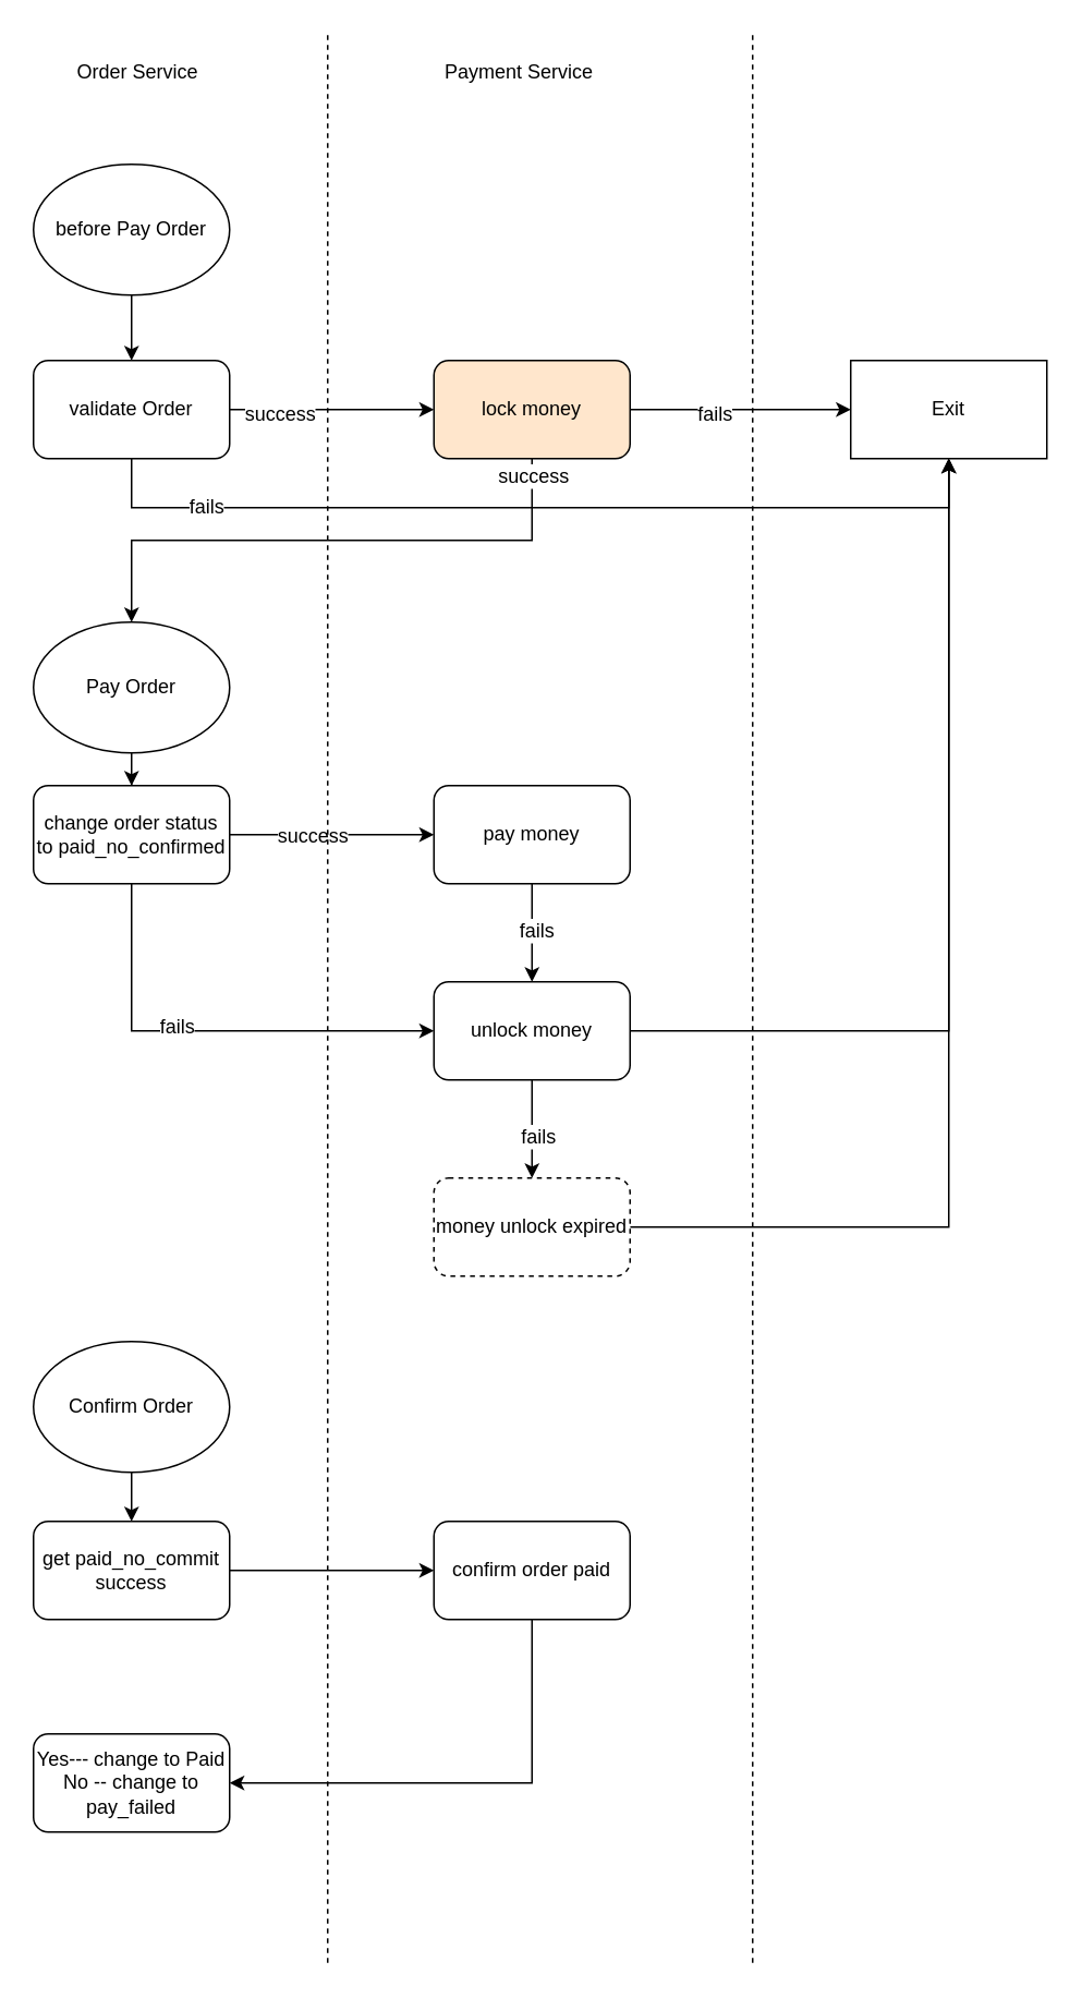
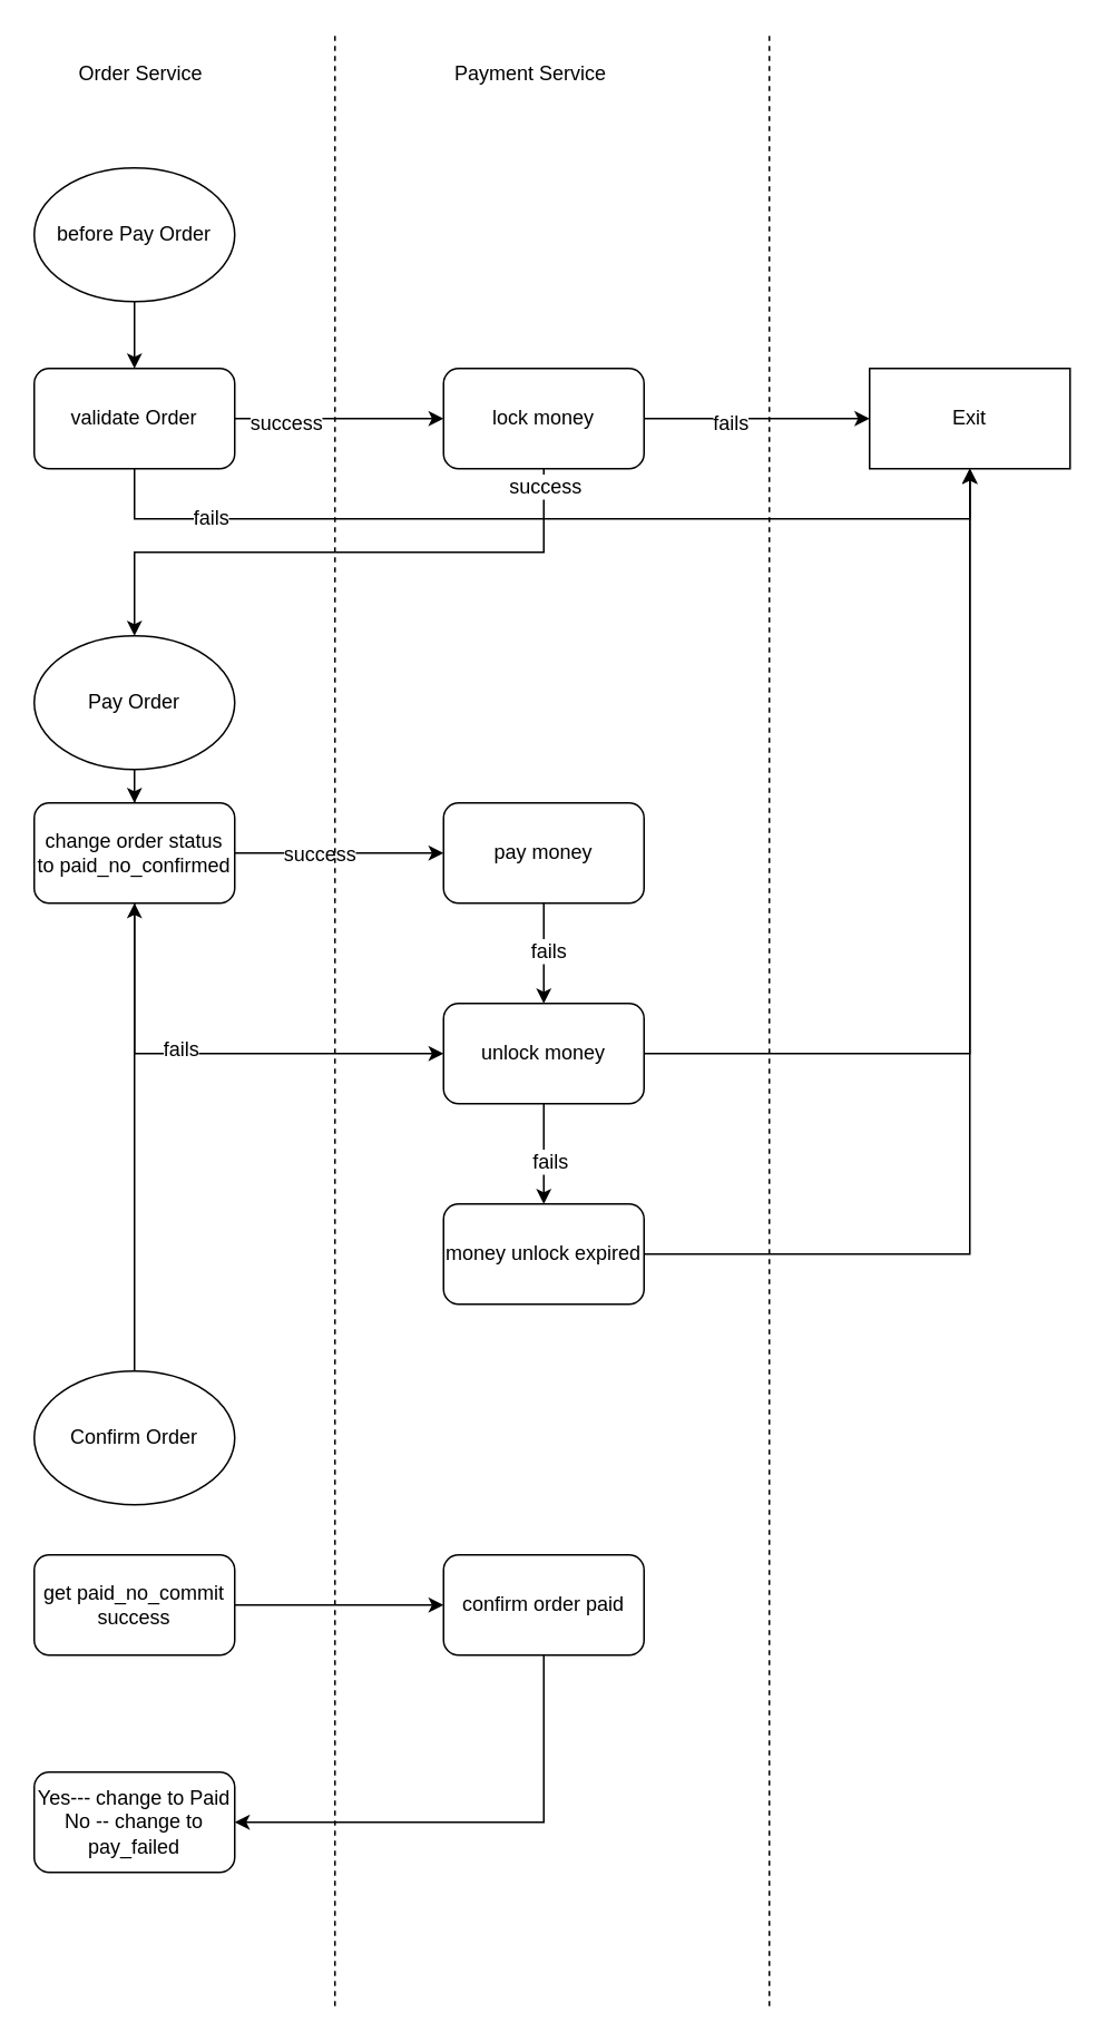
  <mxCell id="0" />
  <mxCell id="1" parent="0" />
  <mxCell id="2" style="edgeStyle=orthogonalEdgeStyle;rounded=0;orthogonalLoop=1;jettySize=auto;html=1;entryX=0.5;entryY=0;entryDx=0;entryDy=0;" edge="1" parent="1" source="3" target="8"><mxGeometry relative="1" as="geometry" /></mxCell>
  <mxCell id="3" value="before Pay Order" style="ellipse;whiteSpace=wrap;html=1;" vertex="1" parent="1"><mxGeometry x="20" y="100" width="120" height="80" as="geometry" /></mxCell>
  <mxCell id="4" value="" style="edgeStyle=orthogonalEdgeStyle;rounded=0;orthogonalLoop=1;jettySize=auto;html=1;" edge="1" parent="1" source="8" target="13"><mxGeometry relative="1" as="geometry" /></mxCell>
  <mxCell id="5" value="success" style="text;html=1;resizable=0;points=[];align=center;verticalAlign=middle;labelBackgroundColor=#ffffff;" vertex="1" connectable="0" parent="4"><mxGeometry x="-0.52" y="-2" relative="1" as="geometry"><mxPoint as="offset" /></mxGeometry></mxCell>
  <mxCell id="6" style="edgeStyle=orthogonalEdgeStyle;rounded=0;orthogonalLoop=1;jettySize=auto;html=1;entryX=0.5;entryY=1;entryDx=0;entryDy=0;" edge="1" parent="1" source="8" target="14"><mxGeometry relative="1" as="geometry"><Array as="points"><mxPoint x="80" y="310" /><mxPoint x="580" y="310" /></Array></mxGeometry></mxCell>
  <mxCell id="7" value="fails" style="text;html=1;resizable=0;points=[];align=center;verticalAlign=middle;labelBackgroundColor=#ffffff;" vertex="1" connectable="0" parent="6"><mxGeometry x="-0.733" y="1" relative="1" as="geometry"><mxPoint as="offset" /></mxGeometry></mxCell>
  <mxCell id="8" value="validate Order" style="rounded=1;whiteSpace=wrap;html=1;" vertex="1" parent="1"><mxGeometry x="20" y="220" width="120" height="60" as="geometry" /></mxCell>
  <mxCell id="9" style="edgeStyle=orthogonalEdgeStyle;rounded=0;orthogonalLoop=1;jettySize=auto;html=1;entryX=0;entryY=0.5;entryDx=0;entryDy=0;" edge="1" parent="1" source="13" target="14"><mxGeometry relative="1" as="geometry" /></mxCell>
  <mxCell id="10" value="fails" style="text;html=1;resizable=0;points=[];align=center;verticalAlign=middle;labelBackgroundColor=#ffffff;" vertex="1" connectable="0" parent="9"><mxGeometry x="-0.244" y="-2" relative="1" as="geometry"><mxPoint as="offset" /></mxGeometry></mxCell>
  <mxCell id="11" style="edgeStyle=orthogonalEdgeStyle;rounded=0;orthogonalLoop=1;jettySize=auto;html=1;" edge="1" parent="1" source="13" target="16"><mxGeometry relative="1" as="geometry"><Array as="points"><mxPoint x="325" y="330" /><mxPoint x="80" y="330" /></Array></mxGeometry></mxCell>
  <mxCell id="12" value="success" style="text;html=1;resizable=0;points=[];align=center;verticalAlign=middle;labelBackgroundColor=#ffffff;" vertex="1" connectable="0" parent="11"><mxGeometry x="-0.76" y="2" relative="1" as="geometry"><mxPoint x="-2" y="-31" as="offset" /></mxGeometry></mxCell>
- <mxCell id="13" value="lock money" style="rounded=1;whiteSpace=wrap;html=1;fillColor=#ffe6cc;" vertex="1" parent="1"><mxGeometry x="265" y="220" width="120" height="60" as="geometry" /></mxCell>
+ <mxCell id="13" value="lock money" style="rounded=1;whiteSpace=wrap;html=1;" vertex="1" parent="1"><mxGeometry x="265" y="220" width="120" height="60" as="geometry" /></mxCell>
  <mxCell id="14" value="Exit" style="rounded=0;whiteSpace=wrap;html=1;" vertex="1" parent="1"><mxGeometry x="520" y="220" width="120" height="60" as="geometry" /></mxCell>
  <mxCell id="15" style="edgeStyle=orthogonalEdgeStyle;rounded=0;orthogonalLoop=1;jettySize=auto;html=1;" edge="1" parent="1" source="16" target="21"><mxGeometry relative="1" as="geometry" /></mxCell>
  <mxCell id="16" value="Pay Order" style="ellipse;whiteSpace=wrap;html=1;" vertex="1" parent="1"><mxGeometry x="20" y="380" width="120" height="80" as="geometry" /></mxCell>
  <mxCell id="17" style="edgeStyle=orthogonalEdgeStyle;rounded=0;orthogonalLoop=1;jettySize=auto;html=1;entryX=0;entryY=0.5;entryDx=0;entryDy=0;" edge="1" parent="1" source="21" target="24"><mxGeometry relative="1" as="geometry" /></mxCell>
  <mxCell id="18" value="success" style="text;html=1;resizable=0;points=[];align=center;verticalAlign=middle;labelBackgroundColor=#ffffff;" vertex="1" connectable="0" parent="17"><mxGeometry x="-0.6" relative="1" as="geometry"><mxPoint x="25" as="offset" /></mxGeometry></mxCell>
  <mxCell id="19" style="edgeStyle=orthogonalEdgeStyle;rounded=0;orthogonalLoop=1;jettySize=auto;html=1;entryX=0;entryY=0.5;entryDx=0;entryDy=0;" edge="1" parent="1" source="21" target="28"><mxGeometry relative="1" as="geometry"><Array as="points"><mxPoint x="80" y="630" /></Array></mxGeometry></mxCell>
  <mxCell id="20" value="fails" style="text;html=1;resizable=0;points=[];align=center;verticalAlign=middle;labelBackgroundColor=#ffffff;" vertex="1" connectable="0" parent="19"><mxGeometry x="-0.367" y="27" relative="1" as="geometry"><mxPoint as="offset" /></mxGeometry></mxCell>
  <mxCell id="21" value="change order status&lt;br&gt;to paid_no_confirmed" style="rounded=1;whiteSpace=wrap;html=1;" vertex="1" parent="1"><mxGeometry x="20" y="480" width="120" height="60" as="geometry" /></mxCell>
  <mxCell id="22" style="edgeStyle=orthogonalEdgeStyle;rounded=0;orthogonalLoop=1;jettySize=auto;html=1;" edge="1" parent="1" source="24" target="28"><mxGeometry relative="1" as="geometry" /></mxCell>
  <mxCell id="23" value="fails" style="text;html=1;resizable=0;points=[];align=center;verticalAlign=middle;labelBackgroundColor=#ffffff;" vertex="1" connectable="0" parent="22"><mxGeometry x="-0.067" y="2" relative="1" as="geometry"><mxPoint as="offset" /></mxGeometry></mxCell>
  <mxCell id="24" value="pay money" style="rounded=1;whiteSpace=wrap;html=1;" vertex="1" parent="1"><mxGeometry x="265" y="480" width="120" height="60" as="geometry" /></mxCell>
  <mxCell id="25" style="edgeStyle=orthogonalEdgeStyle;rounded=0;orthogonalLoop=1;jettySize=auto;html=1;entryX=0.5;entryY=0;entryDx=0;entryDy=0;" edge="1" parent="1" source="28" target="30"><mxGeometry relative="1" as="geometry" /></mxCell>
  <mxCell id="26" value="fails" style="text;html=1;resizable=0;points=[];align=center;verticalAlign=middle;labelBackgroundColor=#ffffff;" vertex="1" connectable="0" parent="25"><mxGeometry x="0.133" y="3" relative="1" as="geometry"><mxPoint as="offset" /></mxGeometry></mxCell>
  <mxCell id="27" style="edgeStyle=orthogonalEdgeStyle;rounded=0;orthogonalLoop=1;jettySize=auto;html=1;entryX=0.5;entryY=1;entryDx=0;entryDy=0;" edge="1" parent="1" source="28" target="14"><mxGeometry relative="1" as="geometry"><Array as="points"><mxPoint x="580" y="630" /></Array></mxGeometry></mxCell>
  <mxCell id="28" value="unlock money" style="rounded=1;whiteSpace=wrap;html=1;" vertex="1" parent="1"><mxGeometry x="265" y="600" width="120" height="60" as="geometry" /></mxCell>
  <mxCell id="29" style="edgeStyle=orthogonalEdgeStyle;rounded=0;orthogonalLoop=1;jettySize=auto;html=1;entryX=0.5;entryY=1;entryDx=0;entryDy=0;" edge="1" parent="1" source="30" target="14"><mxGeometry relative="1" as="geometry" /></mxCell>
- <mxCell id="30" value="money unlock expired" style="rounded=1;whiteSpace=wrap;html=1;dashed=1;" vertex="1" parent="1"><mxGeometry x="265" y="720" width="120" height="60" as="geometry" /></mxCell>
- <mxCell id="31" style="edgeStyle=orthogonalEdgeStyle;rounded=0;orthogonalLoop=1;jettySize=auto;html=1;entryX=0.5;entryY=0;entryDx=0;entryDy=0;" edge="1" parent="1" source="32" target="34"><mxGeometry relative="1" as="geometry" /></mxCell>
+ <mxCell id="30" value="money unlock expired" style="rounded=1;whiteSpace=wrap;html=1;" vertex="1" parent="1"><mxGeometry x="265" y="720" width="120" height="60" as="geometry" /></mxCell>
+ <mxCell id="31" style="edgeStyle=orthogonalEdgeStyle;rounded=0;orthogonalLoop=1;jettySize=auto;html=1;" edge="1" parent="1" source="32" target="21"><mxGeometry relative="1" as="geometry" /></mxCell>
  <mxCell id="32" value="Confirm Order" style="ellipse;whiteSpace=wrap;html=1;" vertex="1" parent="1"><mxGeometry x="20" y="820" width="120" height="80" as="geometry" /></mxCell>
  <mxCell id="33" style="edgeStyle=orthogonalEdgeStyle;rounded=0;orthogonalLoop=1;jettySize=auto;html=1;entryX=0;entryY=0.5;entryDx=0;entryDy=0;" edge="1" parent="1" source="34" target="36"><mxGeometry relative="1" as="geometry" /></mxCell>
  <mxCell id="34" value="get paid_no_commit success" style="rounded=1;whiteSpace=wrap;html=1;" vertex="1" parent="1"><mxGeometry x="20" y="930" width="120" height="60" as="geometry" /></mxCell>
  <mxCell id="35" value="" style="edgeStyle=orthogonalEdgeStyle;rounded=0;orthogonalLoop=1;jettySize=auto;html=1;" edge="1" parent="1" source="36" target="37"><mxGeometry relative="1" as="geometry"><Array as="points"><mxPoint x="325" y="1090" /></Array></mxGeometry></mxCell>
  <mxCell id="36" value="confirm order paid" style="rounded=1;whiteSpace=wrap;html=1;" vertex="1" parent="1"><mxGeometry x="265" y="930" width="120" height="60" as="geometry" /></mxCell>
  <mxCell id="37" value="Yes--- change to Paid&lt;br&gt;No -- change to pay_failed" style="rounded=1;whiteSpace=wrap;html=1;" vertex="1" parent="1"><mxGeometry x="20" y="1060" width="120" height="60" as="geometry" /></mxCell>
  <mxCell id="38" value="" style="endArrow=none;dashed=1;html=1;" edge="1" parent="1"><mxGeometry width="50" height="50" relative="1" as="geometry"><mxPoint x="200" y="1200" as="sourcePoint" /><mxPoint x="200" y="20" as="targetPoint" /></mxGeometry></mxCell>
  <mxCell id="39" value="Order Service" style="text;html=1;resizable=0;points=[];autosize=1;align=left;verticalAlign=top;spacingTop=-4;" vertex="1" parent="1"><mxGeometry x="45" y="34" width="90" height="20" as="geometry" /></mxCell>
  <mxCell id="40" value="Payment Service" style="text;html=1;resizable=0;points=[];autosize=1;align=left;verticalAlign=top;spacingTop=-4;" vertex="1" parent="1"><mxGeometry x="270" y="34" width="110" height="20" as="geometry" /></mxCell>
  <mxCell id="41" value="" style="endArrow=none;dashed=1;html=1;" edge="1" parent="1"><mxGeometry width="50" height="50" relative="1" as="geometry"><mxPoint x="460" y="1200" as="sourcePoint" /><mxPoint x="460" y="20" as="targetPoint" /></mxGeometry></mxCell>
